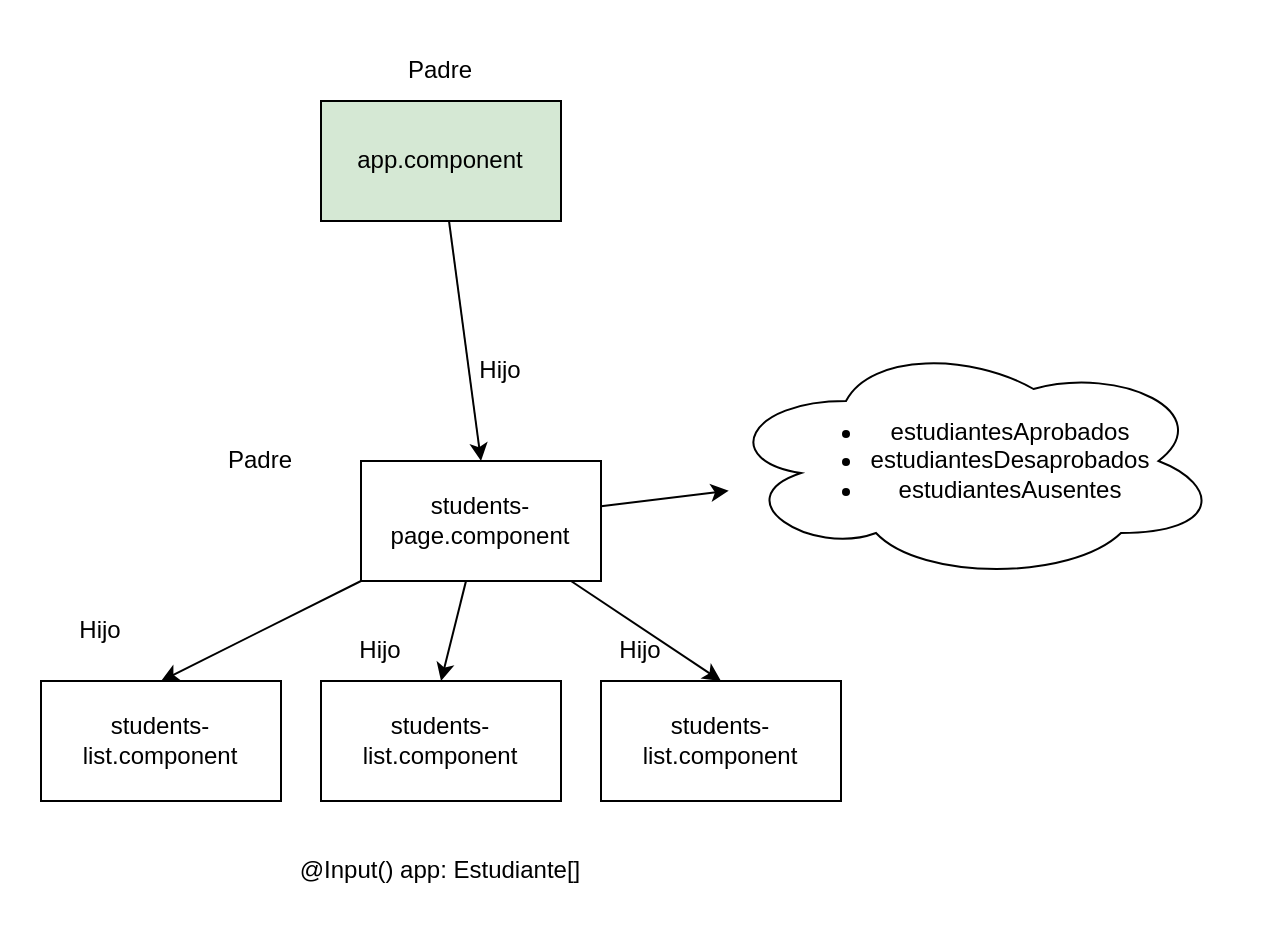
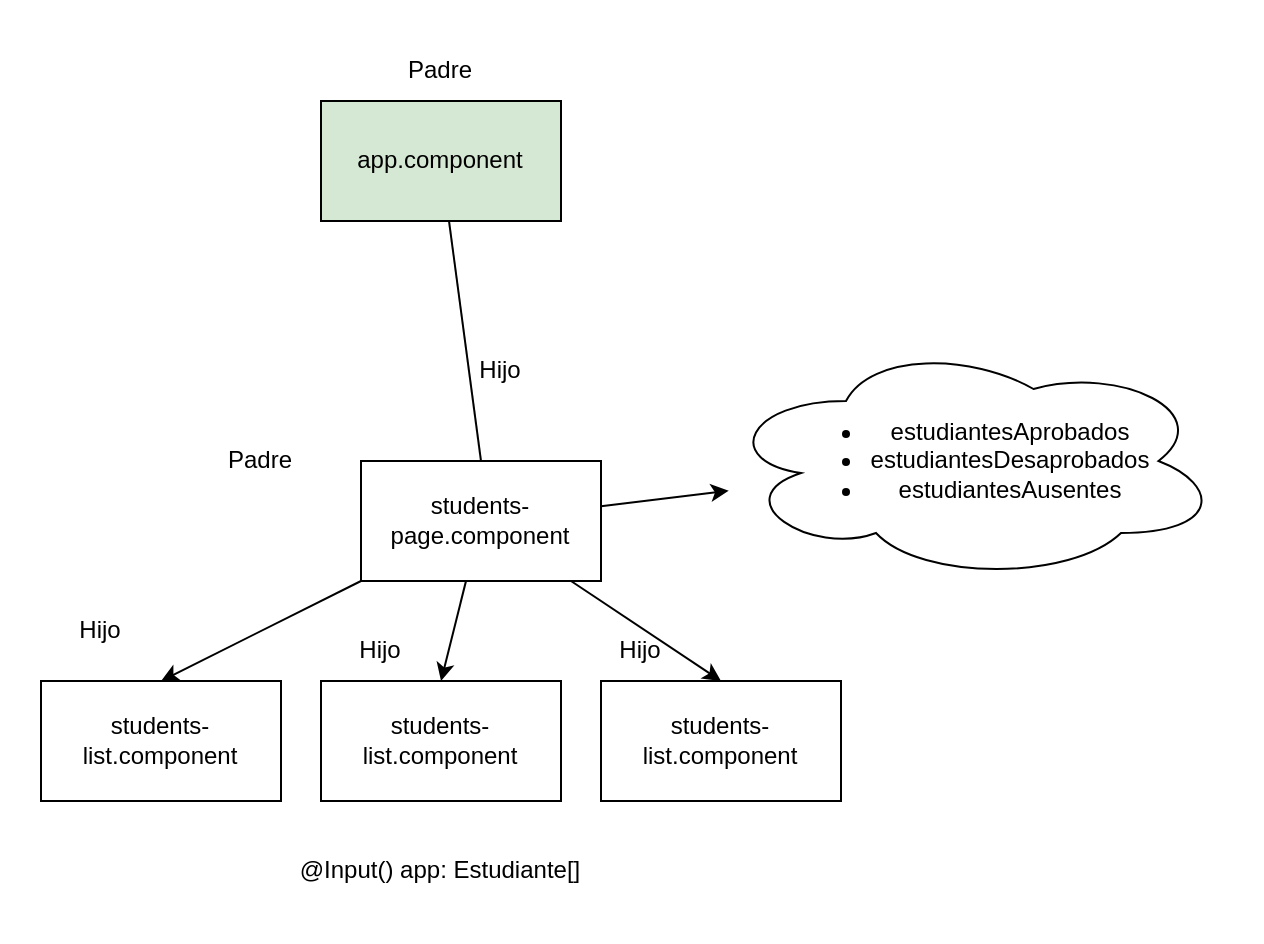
  <mxCell id="0" />
  <mxCell id="1" parent="0" />
- <mxCell id="2" style="edgeStyle=none;html=1;entryX=0.5;entryY=0;entryDx=0;entryDy=0;" edge="1" parent="1" source="3" target="8"><mxGeometry relative="1" as="geometry" /></mxCell>
+ <mxCell id="2" style="edgeStyle=none;html=1;entryX=0.5;entryY=0;entryDx=0;entryDy=0;endArrow=none;" edge="1" parent="1" source="3" target="8"><mxGeometry relative="1" as="geometry" /></mxCell>
  <mxCell id="3" value="app.component" style="rounded=0;whiteSpace=wrap;html=1;fillColor=#d5e8d4;" vertex="1" parent="1"><mxGeometry x="160" y="50" width="120" height="60" as="geometry" /></mxCell>
  <mxCell id="4" style="edgeStyle=none;html=1;entryX=0.5;entryY=0;entryDx=0;entryDy=0;" edge="1" parent="1" source="8" target="11"><mxGeometry relative="1" as="geometry" /></mxCell>
  <mxCell id="5" style="edgeStyle=none;html=1;entryX=0.5;entryY=0;entryDx=0;entryDy=0;" edge="1" parent="1" source="8" target="12"><mxGeometry relative="1" as="geometry" /></mxCell>
  <mxCell id="6" style="edgeStyle=none;html=1;entryX=0.5;entryY=0;entryDx=0;entryDy=0;" edge="1" parent="1" source="8" target="13"><mxGeometry relative="1" as="geometry" /></mxCell>
  <mxCell id="7" value="" style="edgeStyle=none;html=1;" edge="1" parent="1" source="8" target="18"><mxGeometry relative="1" as="geometry" /></mxCell>
  <mxCell id="8" value="students-page.component" style="rounded=0;whiteSpace=wrap;html=1;" vertex="1" parent="1"><mxGeometry x="180" y="230" width="120" height="60" as="geometry" /></mxCell>
  <mxCell id="9" value="Padre" style="text;html=1;align=center;verticalAlign=middle;whiteSpace=wrap;rounded=0;" vertex="1" parent="1"><mxGeometry x="190" y="20" width="60" height="30" as="geometry" /></mxCell>
  <mxCell id="10" value="Hijo" style="text;html=1;align=center;verticalAlign=middle;whiteSpace=wrap;rounded=0;" vertex="1" parent="1"><mxGeometry x="220" y="170" width="60" height="30" as="geometry" /></mxCell>
  <mxCell id="11" value="students-list.component" style="rounded=0;whiteSpace=wrap;html=1;" vertex="1" parent="1"><mxGeometry x="20" y="340" width="120" height="60" as="geometry" /></mxCell>
  <mxCell id="12" value="students-list.component" style="rounded=0;whiteSpace=wrap;html=1;" vertex="1" parent="1"><mxGeometry x="160" y="340" width="120" height="60" as="geometry" /></mxCell>
  <mxCell id="13" value="students-list.component" style="rounded=0;whiteSpace=wrap;html=1;" vertex="1" parent="1"><mxGeometry x="300" y="340" width="120" height="60" as="geometry" /></mxCell>
  <mxCell id="14" value="Hijo" style="text;html=1;align=center;verticalAlign=middle;whiteSpace=wrap;rounded=0;" vertex="1" parent="1"><mxGeometry x="20" y="300" width="60" height="30" as="geometry" /></mxCell>
  <mxCell id="15" value="Hijo" style="text;html=1;align=center;verticalAlign=middle;whiteSpace=wrap;rounded=0;" vertex="1" parent="1"><mxGeometry x="160" y="310" width="60" height="30" as="geometry" /></mxCell>
  <mxCell id="16" value="Hijo" style="text;html=1;align=center;verticalAlign=middle;whiteSpace=wrap;rounded=0;" vertex="1" parent="1"><mxGeometry x="290" y="310" width="60" height="30" as="geometry" /></mxCell>
  <mxCell id="17" value="Padre" style="text;html=1;align=center;verticalAlign=middle;whiteSpace=wrap;rounded=0;" vertex="1" parent="1"><mxGeometry x="100" y="215" width="60" height="30" as="geometry" /></mxCell>
  <mxCell id="18" value="&lt;ul&gt;&lt;li&gt;estudiantesAprobados&lt;/li&gt;&lt;li&gt;estudiantesDesaprobados&lt;/li&gt;&lt;li&gt;estudiantesAusentes&lt;/li&gt;&lt;/ul&gt;" style="ellipse;shape=cloud;whiteSpace=wrap;html=1;rounded=0;" vertex="1" parent="1"><mxGeometry x="360" y="170" width="250" height="120" as="geometry" /></mxCell>
  <mxCell id="19" value="@Input() app: Estudiante[]" style="text;html=1;align=center;verticalAlign=middle;whiteSpace=wrap;rounded=0;" vertex="1" parent="1"><mxGeometry x="130" y="420" width="180" height="30" as="geometry" /></mxCell>
